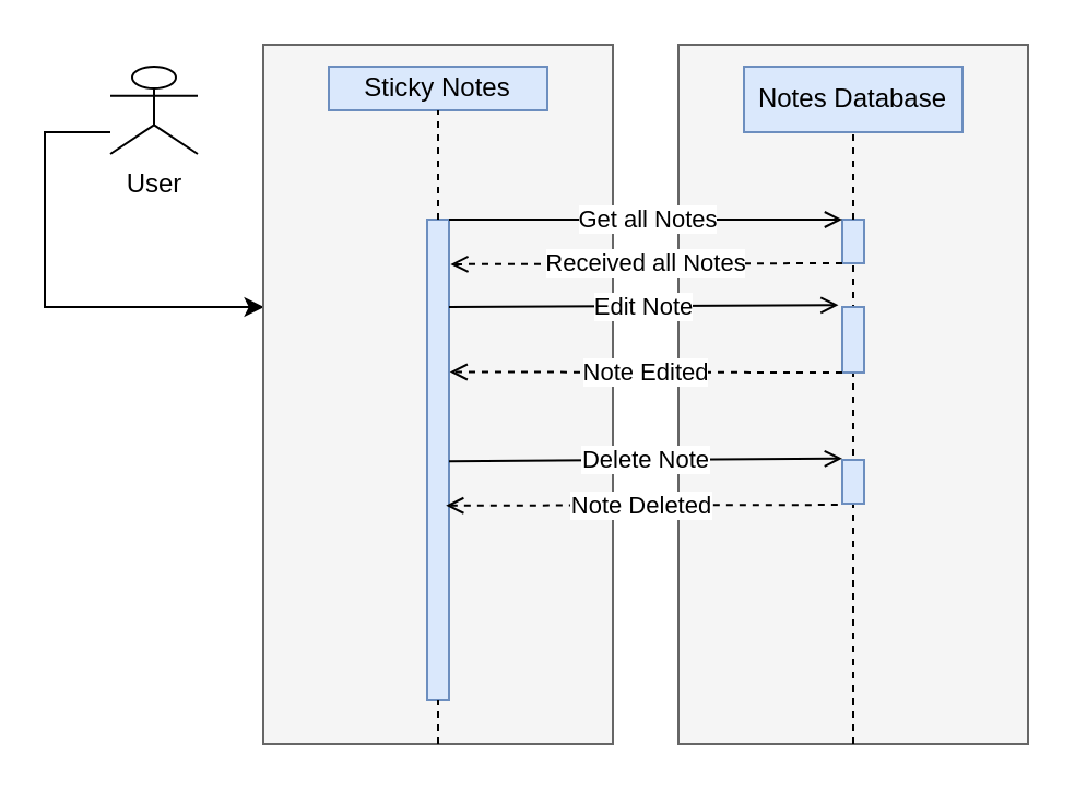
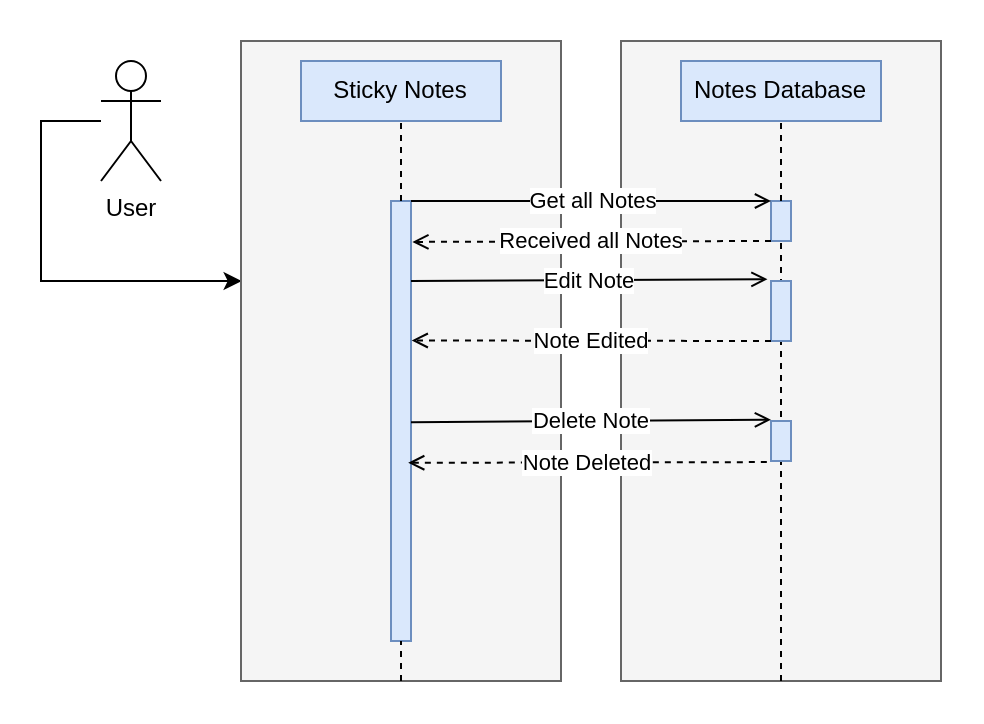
  <mxCell id="0" />
  <mxCell id="1" parent="0" />
  <mxCell id="2" value="" style="rounded=0;dashed=0;container=0;collapsible=0;recursiveResize=0;fillColor=#f5f5f5;fontColor=#333333;strokeColor=#666666;" parent="1" vertex="1"><mxGeometry x="310" y="20" width="160" height="320" as="geometry" /></mxCell>
  <mxCell id="3" value="" style="html=1;verticalAlign=bottom;startArrow=none;endArrow=none;dashed=1;rounded=0;exitX=0.5;exitY=1;exitDx=0;exitDy=0;" parent="2" source="2" edge="1"><mxGeometry relative="1" as="geometry"><mxPoint x="400" y="490" as="sourcePoint" /><mxPoint x="80" y="40" as="targetPoint" /></mxGeometry></mxCell>
  <mxCell id="4" value="Notes Database" style="rounded=0;dashed=0;whiteSpace=wrap;html=1;fillColor=#dae8fc;strokeColor=#6c8ebf;" parent="2" vertex="1"><mxGeometry x="30" y="10" width="100" height="30" as="geometry" /></mxCell>
  <mxCell id="5" value="" style="rounded=0;dashed=0;fillColor=#dae8fc;strokeColor=#6c8ebf;" parent="2" vertex="1"><mxGeometry x="75" y="80" width="10" height="20" as="geometry" /></mxCell>
  <mxCell id="6" value="" style="html=1;verticalAlign=bottom;startArrow=none;endArrow=none;dashed=1;rounded=0;" parent="2" source="5" target="4" edge="1"><mxGeometry relative="1" as="geometry" /></mxCell>
  <mxCell id="7" value="" style="rounded=0;dashed=0;fillColor=#dae8fc;strokeColor=#6c8ebf;" parent="2" vertex="1"><mxGeometry x="75" y="120" width="10" height="30" as="geometry" /></mxCell>
  <mxCell id="8" value="" style="rounded=0;dashed=0;fillColor=#dae8fc;strokeColor=#6c8ebf;" parent="2" vertex="1"><mxGeometry x="75" y="190" width="10" height="20" as="geometry" /></mxCell>
  <mxCell id="9" style="edgeStyle=orthogonalEdgeStyle;rounded=0;orthogonalLoop=1;jettySize=auto;html=1;entryX=0.002;entryY=0.375;entryDx=0;entryDy=0;entryPerimeter=0;" parent="1" source="17" target="10" edge="1"><mxGeometry relative="1" as="geometry"><mxPoint x="20" y="210" as="targetPoint" /><Array as="points"><mxPoint x="20" y="60" /><mxPoint x="20" y="140" /></Array></mxGeometry></mxCell>
  <mxCell id="10" value="" style="rounded=0;dashed=0;container=0;collapsible=0;recursiveResize=0;fillColor=#f5f5f5;fontColor=#333333;strokeColor=#666666;" parent="1" vertex="1"><mxGeometry x="120" y="20" width="160" height="320" as="geometry" /></mxCell>
- <mxCell id="11" value="Sticky Notes" style="rounded=0;dashed=0;whiteSpace=wrap;html=1;fillColor=#dae8fc;strokeColor=#6c8ebf;" parent="10" vertex="1"><mxGeometry x="30" y="10" width="100" height="20" as="geometry" /></mxCell>
+ <mxCell id="11" value="Sticky Notes" style="rounded=0;dashed=0;whiteSpace=wrap;html=1;fillColor=#dae8fc;strokeColor=#6c8ebf;" parent="10" vertex="1"><mxGeometry x="30" y="10" width="100" height="30" as="geometry" /></mxCell>
  <mxCell id="12" value="" style="rounded=0;dashed=0;direction=west;fillColor=#dae8fc;strokeColor=#6c8ebf;" parent="10" vertex="1"><mxGeometry x="75" y="80" width="10" height="220" as="geometry" /></mxCell>
  <mxCell id="13" value="" style="html=1;verticalAlign=bottom;startArrow=none;endArrow=none;dashed=1;rounded=0;" parent="10" source="12" target="11" edge="1"><mxGeometry relative="1" as="geometry" /></mxCell>
  <mxCell id="14" value="" style="html=1;verticalAlign=bottom;startArrow=none;endArrow=none;dashed=1;rounded=0;exitX=0.5;exitY=1;exitDx=0;exitDy=0;" parent="10" source="10" target="12" edge="1"><mxGeometry relative="1" as="geometry"><mxPoint x="80" y="150" as="sourcePoint" /></mxGeometry></mxCell>
  <mxCell id="15" value="Delete Note" style="verticalAlign=middle;startArrow=none;endArrow=open;endFill=0;rounded=0;exitX=-0.004;exitY=0.267;exitDx=0;exitDy=0;labelPosition=center;verticalLabelPosition=middle;align=center;labelBorderColor=none;html=1;labelBackgroundColor=default;spacing=0;strokeColor=default;endSize=6;targetPerimeterSpacing=0;exitPerimeter=0;entryX=0;entryY=0;entryDx=0;entryDy=0;" parent="10" edge="1"><mxGeometry relative="1" as="geometry"><mxPoint x="85.0" y="190.63" as="sourcePoint" /><mxPoint x="264.96" y="189.37" as="targetPoint" /></mxGeometry></mxCell>
  <mxCell id="16" value="Edit Note" style="html=1;verticalAlign=middle;startArrow=none;endArrow=open;endFill=0;rounded=0;exitX=0;exitY=1;exitDx=0;exitDy=0;labelPosition=center;verticalLabelPosition=middle;align=center;entryX=-0.176;entryY=-0.028;entryDx=0;entryDy=0;entryPerimeter=0;" parent="10" target="7" edge="1"><mxGeometry relative="1" as="geometry"><mxPoint x="85" y="120" as="sourcePoint" /><mxPoint x="260" y="120" as="targetPoint" /><Array as="points" /></mxGeometry></mxCell>
- <mxCell id="17" value="User" style="shape=umlActor;verticalLabelPosition=bottom;verticalAlign=top;html=1;" parent="1" vertex="1"><mxGeometry x="50" y="30" width="40" height="40" as="geometry" /></mxCell>
+ <mxCell id="17" value="User" style="shape=umlActor;verticalLabelPosition=bottom;verticalAlign=top;html=1;" parent="1" vertex="1"><mxGeometry x="50" y="30" width="30" height="60" as="geometry" /></mxCell>
  <mxCell id="18" value="Received all Notes" style="html=1;verticalAlign=middle;startArrow=none;endArrow=open;endFill=0;rounded=0;dashed=1;exitX=0;exitY=1;exitDx=0;exitDy=0;entryX=-0.068;entryY=0.907;entryDx=0;entryDy=0;entryPerimeter=0;" parent="1" source="5" target="12" edge="1"><mxGeometry relative="1" as="geometry"><mxPoint x="380" y="140" as="sourcePoint" /><mxPoint x="210" y="120" as="targetPoint" /></mxGeometry></mxCell>
  <mxCell id="19" value="Note Edited" style="rounded=0;orthogonalLoop=1;jettySize=auto;html=1;exitX=0;exitY=1;exitDx=0;exitDy=0;dashed=1;movable=1;resizable=1;rotatable=1;deletable=1;editable=1;locked=0;connectable=1;labelPosition=center;verticalLabelPosition=middle;align=center;verticalAlign=middle;endArrow=open;endFill=0;entryX=-0.036;entryY=0.683;entryDx=0;entryDy=0;entryPerimeter=0;" parent="1" target="12" edge="1"><mxGeometry relative="1" as="geometry"><mxPoint x="385" y="170" as="sourcePoint" /><mxPoint x="280" y="170" as="targetPoint" /></mxGeometry></mxCell>
  <mxCell id="20" value="Get all Notes" style="html=1;verticalAlign=middle;startArrow=none;endArrow=open;endFill=0;rounded=0;exitX=0;exitY=1;exitDx=0;exitDy=0;labelPosition=center;verticalLabelPosition=middle;align=center;entryX=0;entryY=0;entryDx=0;entryDy=0;" parent="1" source="12" target="5" edge="1"><mxGeometry x="0.009" relative="1" as="geometry"><mxPoint x="310" y="100" as="sourcePoint" /><mxPoint x="310" y="100" as="targetPoint" /><mxPoint as="offset" /></mxGeometry></mxCell>
  <mxCell id="21" value="Note Deleted" style="rounded=0;orthogonalLoop=1;jettySize=auto;html=1;dashed=1;movable=1;resizable=1;rotatable=1;deletable=1;editable=1;locked=0;connectable=1;labelPosition=center;verticalLabelPosition=middle;align=center;verticalAlign=middle;endArrow=open;endFill=0;entryX=0.14;entryY=0.405;entryDx=0;entryDy=0;entryPerimeter=0;exitX=-0.208;exitY=1.027;exitDx=0;exitDy=0;exitPerimeter=0;" parent="1" target="12" edge="1" source="8"><mxGeometry relative="1" as="geometry"><mxPoint x="370" y="230" as="sourcePoint" /><mxPoint x="204.4" y="230.3" as="targetPoint" /></mxGeometry></mxCell>
